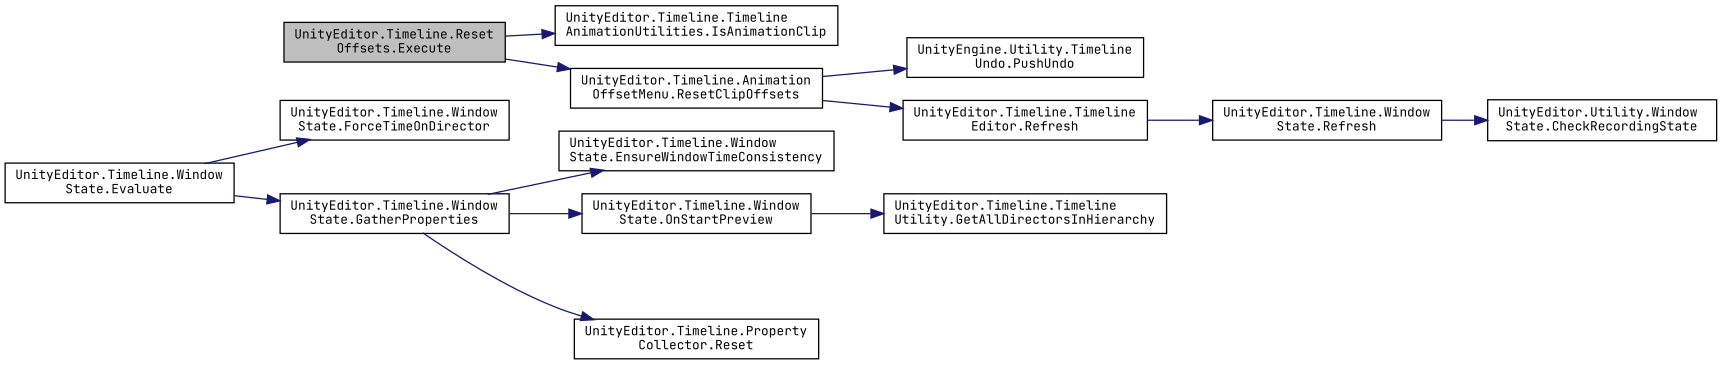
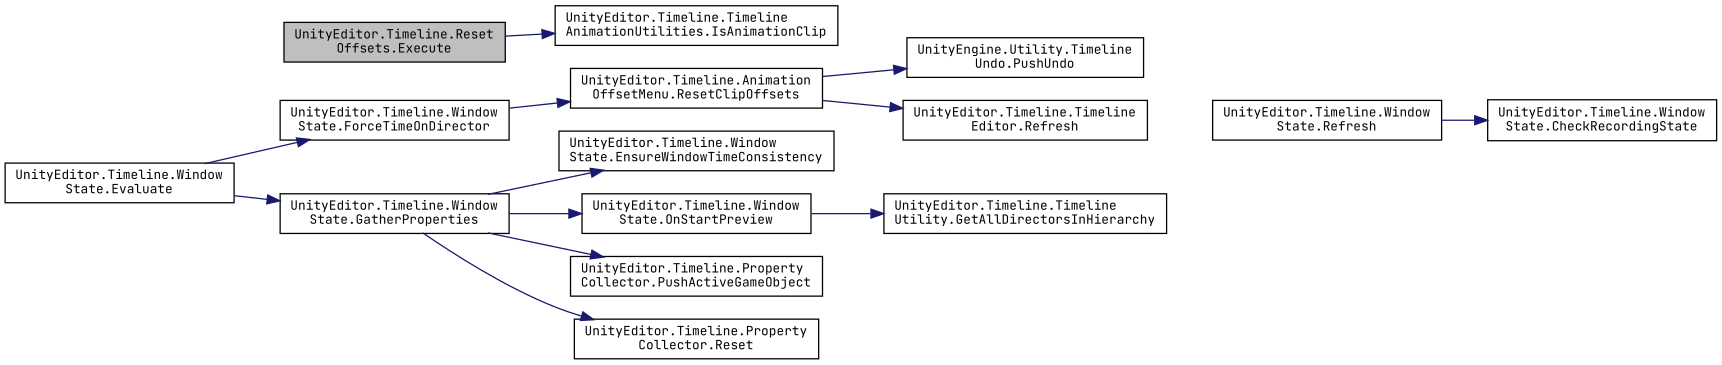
  digraph {
    fontname="JetBrains Mono"
    rankdir=LR
    node [color=black fillcolor=white fontname="JetBrains Mono" fontsize=10 shape=record style=filled]
    edge [color=midnightblue fontname="JetBrains Mono" fontsize=10 labelfontname=Helvetica labelfontsize=10 style=solid]
    n1 [fillcolor=grey75 fontcolor=black height=0.2 label="UnityEditor.Timeline.Reset\lOffsets.Execute" width=0.4]
    n2 [height=0.2 label="UnityEditor.Timeline.Timeline\lAnimationUtilities.IsAnimationClip" width=0.4]
    n3 [height=0.2 label="UnityEditor.Timeline.Animation\lOffsetMenu.ResetClipOffsets" width=0.4]
    n4 [height=0.2 label="UnityEngine.Utility.Timeline\lUndo.PushUndo" width=0.4]
    n5 [height=0.2 label="UnityEditor.Timeline.Timeline\lEditor.Refresh" width=0.4]
    n6 [height=0.2 label="UnityEditor.Timeline.Window\lState.Refresh" width=0.4]
    n7 [height=0.2 label="UnityEditor.Timeline.Window\lState.Evaluate" width=0.4]
    n8 [height=0.2 label="UnityEditor.Timeline.Window\lState.ForceTimeOnDirector" width=0.4]
    n9 [height=0.2 label="UnityEditor.Timeline.Window\lState.GatherProperties" width=0.4]
-   n10 [height=0.2 label="UnityEditor.Utility.Window\lState.CheckRecordingState" width=0.4]
+   n10 [height=0.2 label="UnityEditor.Timeline.Window\lState.CheckRecordingState" width=0.4]
    n11 [height=0.2 label="UnityEditor.Timeline.Window\lState.EnsureWindowTimeConsistency" width=0.4]
    n12 [height=0.2 label="UnityEditor.Timeline.Window\lState.OnStartPreview" width=0.4]
+   n13 [height=0.2 label="UnityEditor.Timeline.Property\lCollector.PushActiveGameObject" width=0.4]
    n14 [height=0.2 label="UnityEditor.Timeline.Property\lCollector.Reset" width=0.4]
    n15 [height=0.2 label="UnityEditor.Timeline.Timeline\lUtility.GetAllDirectorsInHierarchy" width=0.4]
    n1 -> n2
-   n1 -> n3
+   n8 -> n3
    n3 -> n4
    n3 -> n5
-   n5 -> n6
    n6 -> n10
    n7 -> n8
    n7 -> n9
    n9 -> n11
    n9 -> n12
+   n9 -> n13
    n9 -> n14
    n12 -> n15
  }
